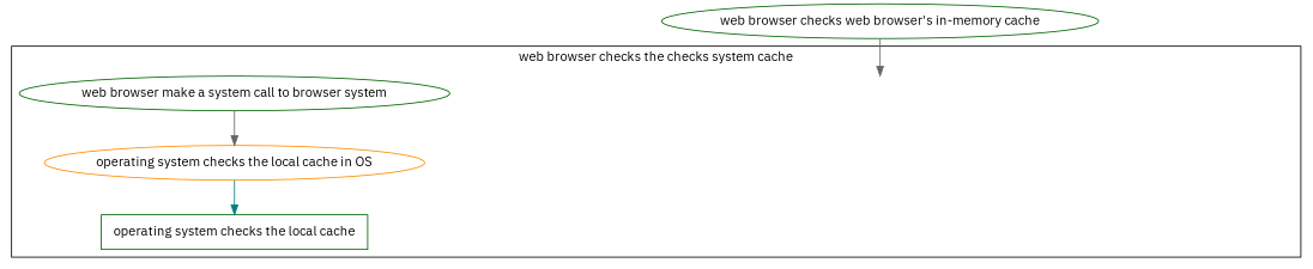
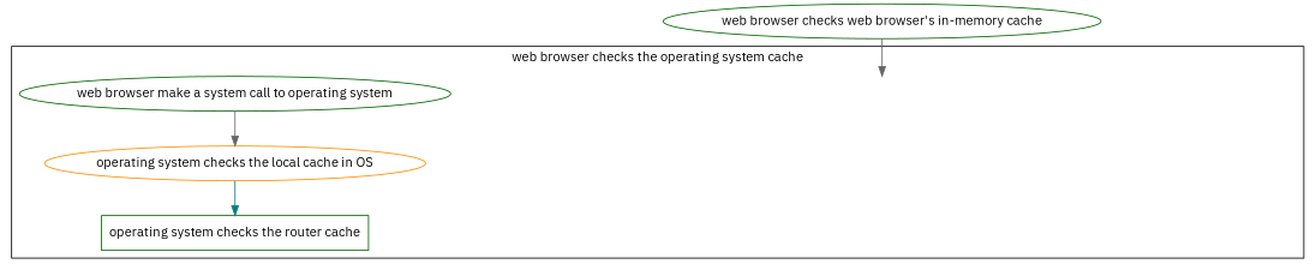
  strict digraph {
    compound=true
    fontname="IBM Plex Sans"
    node [fontname="IBM Plex Sans" color=darkgreen]
    edge [arrowhead=normal color=gray40 fontname="IBM Plex Sans"]
    user_story_user_brows_web_browse_web_browseweb_browser_checks_the_operating_system_cache [style=invis color=""]
-   n2 [label="web browser make a system call to browser system"]
+   n2 [label="web browser make a system call to operating system"]
    n3 [color=darkorange label="operating system checks the local cache in OS"]
-   n4 [label="operating system checks the local cache" shape=rectangle]
+   n4 [label="operating system checks the router cache" shape=rectangle]
    n5 [label="web browser checks web browser's in-memory cache"]
    subgraph cluster_1 {
-     label="web browser checks the checks system cache"
+     label="web browser checks the operating system cache"
      user_story_user_brows_web_browse_web_browseweb_browser_checks_the_operating_system_cache
      n2
      n3
      n4
    }
    n2 -> n3
    n3 -> n4 [color=teal]
    n5 -> user_story_user_brows_web_browse_web_browseweb_browser_checks_the_operating_system_cache
  }
